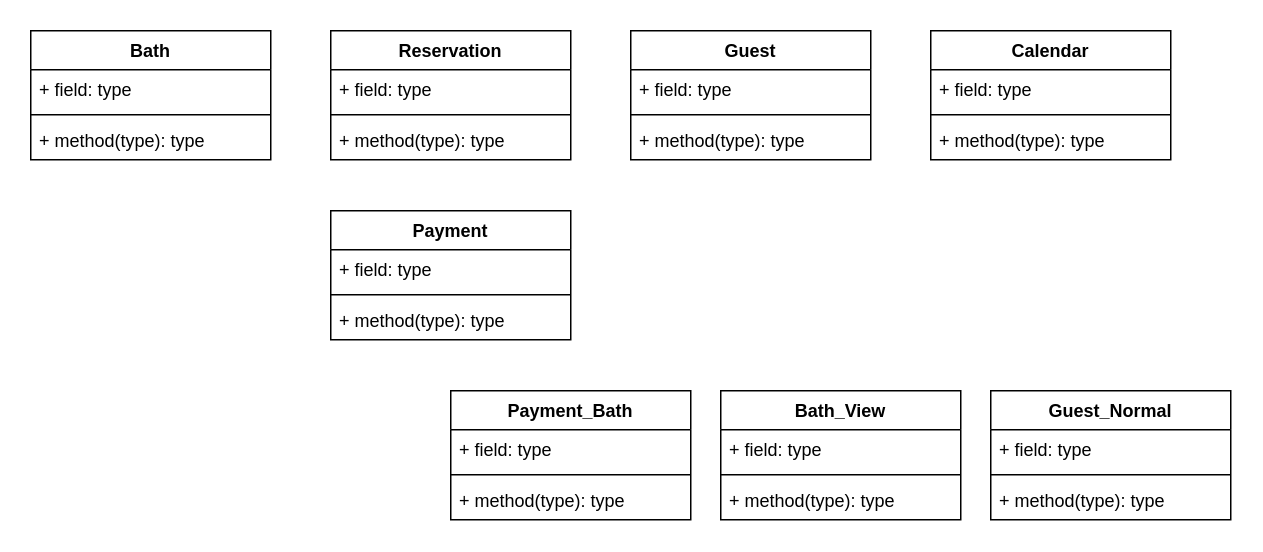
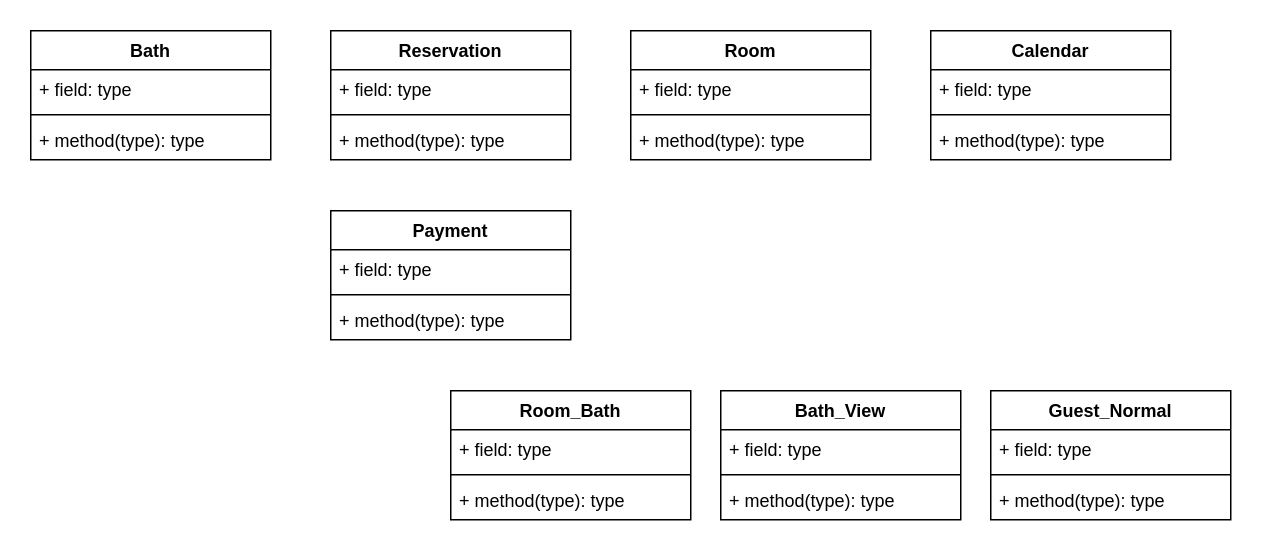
  <mxCell id="0" />
  <mxCell id="1" parent="0" />
  <mxCell id="2" value="Reservation" style="swimlane;fontStyle=1;align=center;verticalAlign=top;childLayout=stackLayout;horizontal=1;startSize=26;horizontalStack=0;resizeParent=1;resizeParentMax=0;resizeLast=0;collapsible=1;marginBottom=0;whiteSpace=wrap;html=1;" vertex="1" parent="1"><mxGeometry x="220" y="20" width="160" height="86" as="geometry" /></mxCell>
  <mxCell id="3" value="+ field: type" style="text;strokeColor=none;fillColor=none;align=left;verticalAlign=top;spacingLeft=4;spacingRight=4;overflow=hidden;rotatable=0;points=[[0,0.5],[1,0.5]];portConstraint=eastwest;whiteSpace=wrap;html=1;" vertex="1" parent="2"><mxGeometry y="26" width="160" height="26" as="geometry" /></mxCell>
  <mxCell id="4" value="" style="line;strokeWidth=1;fillColor=none;align=left;verticalAlign=middle;spacingTop=-1;spacingLeft=3;spacingRight=3;rotatable=0;labelPosition=right;points=[];portConstraint=eastwest;strokeColor=inherit;" vertex="1" parent="2"><mxGeometry y="52" width="160" height="8" as="geometry" /></mxCell>
  <mxCell id="5" value="+ method(type): type" style="text;strokeColor=none;fillColor=none;align=left;verticalAlign=top;spacingLeft=4;spacingRight=4;overflow=hidden;rotatable=0;points=[[0,0.5],[1,0.5]];portConstraint=eastwest;whiteSpace=wrap;html=1;" vertex="1" parent="2"><mxGeometry y="60" width="160" height="26" as="geometry" /></mxCell>
- <mxCell id="6" value="Guest" style="swimlane;fontStyle=1;align=center;verticalAlign=top;childLayout=stackLayout;horizontal=1;startSize=26;horizontalStack=0;resizeParent=1;resizeParentMax=0;resizeLast=0;collapsible=1;marginBottom=0;whiteSpace=wrap;html=1;" vertex="1" parent="1"><mxGeometry x="420" y="20" width="160" height="86" as="geometry" /></mxCell>
+ <mxCell id="6" value="Room" style="swimlane;fontStyle=1;align=center;verticalAlign=top;childLayout=stackLayout;horizontal=1;startSize=26;horizontalStack=0;resizeParent=1;resizeParentMax=0;resizeLast=0;collapsible=1;marginBottom=0;whiteSpace=wrap;html=1;" vertex="1" parent="1"><mxGeometry x="420" y="20" width="160" height="86" as="geometry" /></mxCell>
  <mxCell id="7" value="+ field: type" style="text;strokeColor=none;fillColor=none;align=left;verticalAlign=top;spacingLeft=4;spacingRight=4;overflow=hidden;rotatable=0;points=[[0,0.5],[1,0.5]];portConstraint=eastwest;whiteSpace=wrap;html=1;" vertex="1" parent="6"><mxGeometry y="26" width="160" height="26" as="geometry" /></mxCell>
  <mxCell id="8" value="" style="line;strokeWidth=1;fillColor=none;align=left;verticalAlign=middle;spacingTop=-1;spacingLeft=3;spacingRight=3;rotatable=0;labelPosition=right;points=[];portConstraint=eastwest;strokeColor=inherit;" vertex="1" parent="6"><mxGeometry y="52" width="160" height="8" as="geometry" /></mxCell>
  <mxCell id="9" value="+ method(type): type" style="text;strokeColor=none;fillColor=none;align=left;verticalAlign=top;spacingLeft=4;spacingRight=4;overflow=hidden;rotatable=0;points=[[0,0.5],[1,0.5]];portConstraint=eastwest;whiteSpace=wrap;html=1;" vertex="1" parent="6"><mxGeometry y="60" width="160" height="26" as="geometry" /></mxCell>
  <mxCell id="10" value="Bath" style="swimlane;fontStyle=1;align=center;verticalAlign=top;childLayout=stackLayout;horizontal=1;startSize=26;horizontalStack=0;resizeParent=1;resizeParentMax=0;resizeLast=0;collapsible=1;marginBottom=0;whiteSpace=wrap;html=1;" vertex="1" parent="1"><mxGeometry x="20" y="20" width="160" height="86" as="geometry" /></mxCell>
  <mxCell id="11" value="+ field: type" style="text;strokeColor=none;fillColor=none;align=left;verticalAlign=top;spacingLeft=4;spacingRight=4;overflow=hidden;rotatable=0;points=[[0,0.5],[1,0.5]];portConstraint=eastwest;whiteSpace=wrap;html=1;" vertex="1" parent="10"><mxGeometry y="26" width="160" height="26" as="geometry" /></mxCell>
  <mxCell id="12" value="" style="line;strokeWidth=1;fillColor=none;align=left;verticalAlign=middle;spacingTop=-1;spacingLeft=3;spacingRight=3;rotatable=0;labelPosition=right;points=[];portConstraint=eastwest;strokeColor=inherit;" vertex="1" parent="10"><mxGeometry y="52" width="160" height="8" as="geometry" /></mxCell>
  <mxCell id="13" value="+ method(type): type" style="text;strokeColor=none;fillColor=none;align=left;verticalAlign=top;spacingLeft=4;spacingRight=4;overflow=hidden;rotatable=0;points=[[0,0.5],[1,0.5]];portConstraint=eastwest;whiteSpace=wrap;html=1;" vertex="1" parent="10"><mxGeometry y="60" width="160" height="26" as="geometry" /></mxCell>
  <mxCell id="14" value="Calendar" style="swimlane;fontStyle=1;align=center;verticalAlign=top;childLayout=stackLayout;horizontal=1;startSize=26;horizontalStack=0;resizeParent=1;resizeParentMax=0;resizeLast=0;collapsible=1;marginBottom=0;whiteSpace=wrap;html=1;" vertex="1" parent="1"><mxGeometry x="620" y="20" width="160" height="86" as="geometry" /></mxCell>
  <mxCell id="15" value="+ field: type" style="text;strokeColor=none;fillColor=none;align=left;verticalAlign=top;spacingLeft=4;spacingRight=4;overflow=hidden;rotatable=0;points=[[0,0.5],[1,0.5]];portConstraint=eastwest;whiteSpace=wrap;html=1;" vertex="1" parent="14"><mxGeometry y="26" width="160" height="26" as="geometry" /></mxCell>
  <mxCell id="16" value="" style="line;strokeWidth=1;fillColor=none;align=left;verticalAlign=middle;spacingTop=-1;spacingLeft=3;spacingRight=3;rotatable=0;labelPosition=right;points=[];portConstraint=eastwest;strokeColor=inherit;" vertex="1" parent="14"><mxGeometry y="52" width="160" height="8" as="geometry" /></mxCell>
  <mxCell id="17" value="+ method(type): type" style="text;strokeColor=none;fillColor=none;align=left;verticalAlign=top;spacingLeft=4;spacingRight=4;overflow=hidden;rotatable=0;points=[[0,0.5],[1,0.5]];portConstraint=eastwest;whiteSpace=wrap;html=1;" vertex="1" parent="14"><mxGeometry y="60" width="160" height="26" as="geometry" /></mxCell>
  <mxCell id="18" value="Payment" style="swimlane;fontStyle=1;align=center;verticalAlign=top;childLayout=stackLayout;horizontal=1;startSize=26;horizontalStack=0;resizeParent=1;resizeParentMax=0;resizeLast=0;collapsible=1;marginBottom=0;whiteSpace=wrap;html=1;" vertex="1" parent="1"><mxGeometry x="220" y="140" width="160" height="86" as="geometry" /></mxCell>
  <mxCell id="19" value="+ field: type" style="text;strokeColor=none;fillColor=none;align=left;verticalAlign=top;spacingLeft=4;spacingRight=4;overflow=hidden;rotatable=0;points=[[0,0.5],[1,0.5]];portConstraint=eastwest;whiteSpace=wrap;html=1;" vertex="1" parent="18"><mxGeometry y="26" width="160" height="26" as="geometry" /></mxCell>
  <mxCell id="20" value="" style="line;strokeWidth=1;fillColor=none;align=left;verticalAlign=middle;spacingTop=-1;spacingLeft=3;spacingRight=3;rotatable=0;labelPosition=right;points=[];portConstraint=eastwest;strokeColor=inherit;" vertex="1" parent="18"><mxGeometry y="52" width="160" height="8" as="geometry" /></mxCell>
  <mxCell id="21" value="+ method(type): type" style="text;strokeColor=none;fillColor=none;align=left;verticalAlign=top;spacingLeft=4;spacingRight=4;overflow=hidden;rotatable=0;points=[[0,0.5],[1,0.5]];portConstraint=eastwest;whiteSpace=wrap;html=1;" vertex="1" parent="18"><mxGeometry y="60" width="160" height="26" as="geometry" /></mxCell>
  <mxCell id="22" value="Guest_Normal" style="swimlane;fontStyle=1;align=center;verticalAlign=top;childLayout=stackLayout;horizontal=1;startSize=26;horizontalStack=0;resizeParent=1;resizeParentMax=0;resizeLast=0;collapsible=1;marginBottom=0;whiteSpace=wrap;html=1;" vertex="1" parent="1"><mxGeometry x="660" y="260" width="160" height="86" as="geometry" /></mxCell>
  <mxCell id="23" value="+ field: type" style="text;strokeColor=none;fillColor=none;align=left;verticalAlign=top;spacingLeft=4;spacingRight=4;overflow=hidden;rotatable=0;points=[[0,0.5],[1,0.5]];portConstraint=eastwest;whiteSpace=wrap;html=1;" vertex="1" parent="22"><mxGeometry y="26" width="160" height="26" as="geometry" /></mxCell>
  <mxCell id="24" value="" style="line;strokeWidth=1;fillColor=none;align=left;verticalAlign=middle;spacingTop=-1;spacingLeft=3;spacingRight=3;rotatable=0;labelPosition=right;points=[];portConstraint=eastwest;strokeColor=inherit;" vertex="1" parent="22"><mxGeometry y="52" width="160" height="8" as="geometry" /></mxCell>
  <mxCell id="25" value="+ method(type): type" style="text;strokeColor=none;fillColor=none;align=left;verticalAlign=top;spacingLeft=4;spacingRight=4;overflow=hidden;rotatable=0;points=[[0,0.5],[1,0.5]];portConstraint=eastwest;whiteSpace=wrap;html=1;" vertex="1" parent="22"><mxGeometry y="60" width="160" height="26" as="geometry" /></mxCell>
- <mxCell id="26" value="Payment_Bath" style="swimlane;fontStyle=1;align=center;verticalAlign=top;childLayout=stackLayout;horizontal=1;startSize=26;horizontalStack=0;resizeParent=1;resizeParentMax=0;resizeLast=0;collapsible=1;marginBottom=0;whiteSpace=wrap;html=1;" vertex="1" parent="1"><mxGeometry x="300" y="260" width="160" height="86" as="geometry" /></mxCell>
+ <mxCell id="26" value="Room_Bath" style="swimlane;fontStyle=1;align=center;verticalAlign=top;childLayout=stackLayout;horizontal=1;startSize=26;horizontalStack=0;resizeParent=1;resizeParentMax=0;resizeLast=0;collapsible=1;marginBottom=0;whiteSpace=wrap;html=1;" vertex="1" parent="1"><mxGeometry x="300" y="260" width="160" height="86" as="geometry" /></mxCell>
  <mxCell id="27" value="+ field: type" style="text;strokeColor=none;fillColor=none;align=left;verticalAlign=top;spacingLeft=4;spacingRight=4;overflow=hidden;rotatable=0;points=[[0,0.5],[1,0.5]];portConstraint=eastwest;whiteSpace=wrap;html=1;" vertex="1" parent="26"><mxGeometry y="26" width="160" height="26" as="geometry" /></mxCell>
  <mxCell id="28" value="" style="line;strokeWidth=1;fillColor=none;align=left;verticalAlign=middle;spacingTop=-1;spacingLeft=3;spacingRight=3;rotatable=0;labelPosition=right;points=[];portConstraint=eastwest;strokeColor=inherit;" vertex="1" parent="26"><mxGeometry y="52" width="160" height="8" as="geometry" /></mxCell>
  <mxCell id="29" value="+ method(type): type" style="text;strokeColor=none;fillColor=none;align=left;verticalAlign=top;spacingLeft=4;spacingRight=4;overflow=hidden;rotatable=0;points=[[0,0.5],[1,0.5]];portConstraint=eastwest;whiteSpace=wrap;html=1;" vertex="1" parent="26"><mxGeometry y="60" width="160" height="26" as="geometry" /></mxCell>
  <mxCell id="30" value="Bath_View" style="swimlane;fontStyle=1;align=center;verticalAlign=top;childLayout=stackLayout;horizontal=1;startSize=26;horizontalStack=0;resizeParent=1;resizeParentMax=0;resizeLast=0;collapsible=1;marginBottom=0;whiteSpace=wrap;html=1;" vertex="1" parent="1"><mxGeometry x="480" y="260" width="160" height="86" as="geometry" /></mxCell>
  <mxCell id="31" value="+ field: type" style="text;strokeColor=none;fillColor=none;align=left;verticalAlign=top;spacingLeft=4;spacingRight=4;overflow=hidden;rotatable=0;points=[[0,0.5],[1,0.5]];portConstraint=eastwest;whiteSpace=wrap;html=1;" vertex="1" parent="30"><mxGeometry y="26" width="160" height="26" as="geometry" /></mxCell>
  <mxCell id="32" value="" style="line;strokeWidth=1;fillColor=none;align=left;verticalAlign=middle;spacingTop=-1;spacingLeft=3;spacingRight=3;rotatable=0;labelPosition=right;points=[];portConstraint=eastwest;strokeColor=inherit;" vertex="1" parent="30"><mxGeometry y="52" width="160" height="8" as="geometry" /></mxCell>
  <mxCell id="33" value="+ method(type): type" style="text;strokeColor=none;fillColor=none;align=left;verticalAlign=top;spacingLeft=4;spacingRight=4;overflow=hidden;rotatable=0;points=[[0,0.5],[1,0.5]];portConstraint=eastwest;whiteSpace=wrap;html=1;" vertex="1" parent="30"><mxGeometry y="60" width="160" height="26" as="geometry" /></mxCell>
